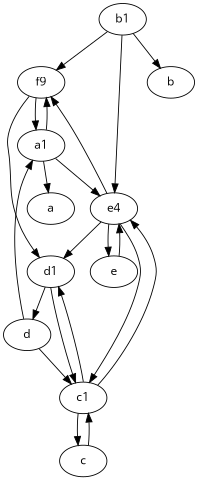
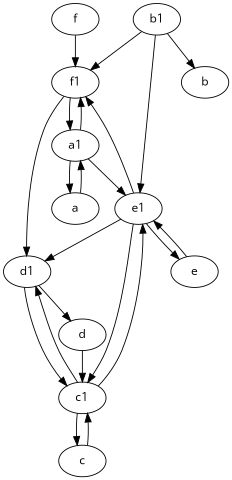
  digraph {
    fontname="Open Sans"
    node [fontname="Open Sans"]
    edge [fontname="Open Sans"]
-   f1 [label=f9]
+   f
+   f1
    a1
    d1
    b1
    b
-   e1 [label=e4]
+   e1
    c
    c1
    a
    d
    e
+   f -> f1
    f1 -> a1
    f1 -> d1
    a1 -> f1
    a1 -> e1
    a1 -> a
    d1 -> c1
    d1 -> d
    b1 -> f1
    b1 -> b
    b1 -> e1
    e1 -> f1
    e1 -> d1
    e1 -> c1
    e1 -> e
    c -> c1
    c1 -> d1
    c1 -> e1
    c1 -> c
-   d -> a1
+   a -> a1
    d -> c1
    e -> e1
  }
